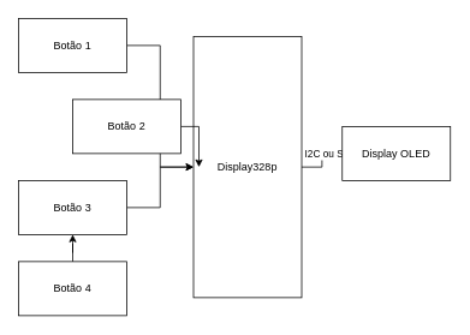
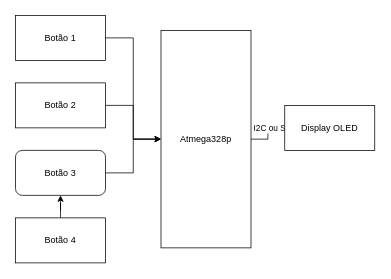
  <mxCell id="0" />
  <mxCell id="1" parent="0" />
  <mxCell id="2" value="" style="edgeStyle=orthogonalEdgeStyle;rounded=0;orthogonalLoop=1;jettySize=auto;html=1;" edge="1" parent="1" source="4" target="13"><mxGeometry relative="1" as="geometry" /></mxCell>
  <mxCell id="3" value="I2C ou SPI" style="edgeLabel;html=1;align=center;verticalAlign=middle;resizable=0;points=[];" vertex="1" connectable="0" parent="2"><mxGeometry x="-0.275" y="-3" relative="1" as="geometry"><mxPoint x="7" y="-18" as="offset" /></mxGeometry></mxCell>
- <mxCell id="4" value="Display328p" style="rounded=0;whiteSpace=wrap;html=1;" vertex="1" parent="1"><mxGeometry x="214" y="40" width="120" height="290" as="geometry" /></mxCell>
+ <mxCell id="4" value="Atmega328p" style="rounded=0;whiteSpace=wrap;html=1;" vertex="1" parent="1"><mxGeometry x="214" y="40" width="120" height="290" as="geometry" /></mxCell>
  <mxCell id="5" value="" style="edgeStyle=orthogonalEdgeStyle;rounded=0;orthogonalLoop=1;jettySize=auto;html=1;" edge="1" parent="1" source="6" target="4"><mxGeometry relative="1" as="geometry" /></mxCell>
  <mxCell id="6" value="Botão 1" style="rounded=0;whiteSpace=wrap;html=1;" vertex="1" parent="1"><mxGeometry x="20" y="20" width="120" height="60" as="geometry" /></mxCell>
  <mxCell id="7" value="" style="edgeStyle=orthogonalEdgeStyle;rounded=0;orthogonalLoop=1;jettySize=auto;html=1;" edge="1" parent="1" source="8" target="4"><mxGeometry relative="1" as="geometry" /></mxCell>
- <mxCell id="8" value="Botão 2" style="rounded=0;whiteSpace=wrap;html=1;" vertex="1" parent="1"><mxGeometry x="80" y="110" width="120" height="60" as="geometry" /></mxCell>
+ <mxCell id="8" value="Botão 2" style="rounded=0;whiteSpace=wrap;html=1;" vertex="1" parent="1"><mxGeometry x="20" y="110" width="120" height="60" as="geometry" /></mxCell>
  <mxCell id="9" value="" style="edgeStyle=orthogonalEdgeStyle;rounded=0;orthogonalLoop=1;jettySize=auto;html=1;" edge="1" parent="1" source="10" target="4"><mxGeometry relative="1" as="geometry" /></mxCell>
- <mxCell id="10" value="Botão 3" style="rounded=0;whiteSpace=wrap;html=1;" vertex="1" parent="1"><mxGeometry x="20" y="200" width="120" height="60" as="geometry" /></mxCell>
+ <mxCell id="10" value="Botão 3" style="whiteSpace=wrap;html=1;rounded=1;" vertex="1" parent="1"><mxGeometry x="20" y="200" width="120" height="60" as="geometry" /></mxCell>
  <mxCell id="11" value="" style="edgeStyle=orthogonalEdgeStyle;rounded=0;orthogonalLoop=1;jettySize=auto;html=1;" edge="1" parent="1" source="12" target="10"><mxGeometry relative="1" as="geometry" /></mxCell>
  <mxCell id="12" value="Botão 4" style="rounded=0;whiteSpace=wrap;html=1;" vertex="1" parent="1"><mxGeometry x="20" y="290" width="120" height="60" as="geometry" /></mxCell>
  <mxCell id="13" value="Display OLED" style="whiteSpace=wrap;html=1;rounded=0;" vertex="1" parent="1"><mxGeometry x="379" y="140" width="120" height="60" as="geometry" /></mxCell>
